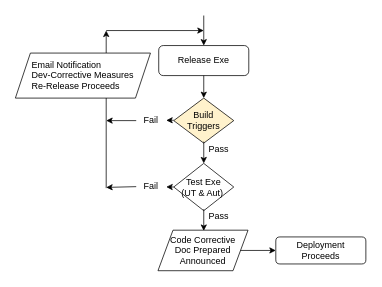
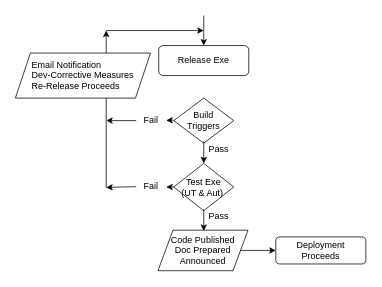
  <mxCell id="0" />
  <mxCell id="1" parent="0" />
  <mxCell id="2" value="Release Exe" style="rounded=1;whiteSpace=wrap;html=1;" parent="1" vertex="1"><mxGeometry x="211" y="60" width="120" height="40" as="geometry" /></mxCell>
- <mxCell id="3" value="Build &lt;br&gt;Triggers" style="rhombus;whiteSpace=wrap;html=1;fillColor=#fff2cc;" parent="1" vertex="1"><mxGeometry x="231" y="130" width="80" height="60" as="geometry" /></mxCell>
+ <mxCell id="3" value="Build &lt;br&gt;Triggers" style="rhombus;whiteSpace=wrap;html=1;" parent="1" vertex="1"><mxGeometry x="231" y="130" width="80" height="60" as="geometry" /></mxCell>
  <mxCell id="4" value="" style="endArrow=classic;html=1;exitX=0;exitY=0;exitDx=0;exitDy=0;entryX=0.5;entryY=0;entryDx=0;entryDy=0;" parent="1" source="5" edge="1"><mxGeometry width="50" height="50" relative="1" as="geometry"><mxPoint x="271" y="157" as="sourcePoint" /><mxPoint x="271" y="217" as="targetPoint" /></mxGeometry></mxCell>
  <mxCell id="5" value="Pass" style="text;html=1;strokeColor=none;fillColor=none;align=center;verticalAlign=middle;whiteSpace=wrap;rounded=0;" parent="1" vertex="1"><mxGeometry x="271" y="188" width="40" height="20" as="geometry" /></mxCell>
  <mxCell id="6" value="Test Exe&lt;br&gt;(UT &amp;amp; Aut)&amp;nbsp;" style="rhombus;whiteSpace=wrap;html=1;" parent="1" vertex="1"><mxGeometry x="231" y="217" width="80" height="63" as="geometry" /></mxCell>
  <mxCell id="7" value="" style="endArrow=classic;html=1;exitX=0;exitY=0;exitDx=0;exitDy=0;entryX=0.5;entryY=0;entryDx=0;entryDy=0;" parent="1" source="8" edge="1"><mxGeometry width="50" height="50" relative="1" as="geometry"><mxPoint x="271" y="247" as="sourcePoint" /><mxPoint x="271" y="307" as="targetPoint" /></mxGeometry></mxCell>
  <mxCell id="8" value="Pass" style="text;html=1;strokeColor=none;fillColor=none;align=center;verticalAlign=middle;whiteSpace=wrap;rounded=0;" parent="1" vertex="1"><mxGeometry x="271" y="278" width="40" height="20" as="geometry" /></mxCell>
- <mxCell id="9" value="Code Corrective&lt;br&gt;Doc Prepared&lt;br&gt;Announced" style="shape=parallelogram;perimeter=parallelogramPerimeter;whiteSpace=wrap;html=1;fixedSize=1;" parent="1" vertex="1"><mxGeometry x="210" y="306" width="120" height="54" as="geometry" /></mxCell>
+ <mxCell id="9" value="Code Published&lt;br&gt;Doc Prepared&lt;br&gt;Announced" style="shape=parallelogram;perimeter=parallelogramPerimeter;whiteSpace=wrap;html=1;fixedSize=1;" parent="1" vertex="1"><mxGeometry x="210" y="306" width="120" height="54" as="geometry" /></mxCell>
  <mxCell id="10" value="Deployment Proceeds" style="rounded=1;whiteSpace=wrap;html=1;" parent="1" vertex="1"><mxGeometry x="367" y="315" width="120" height="36" as="geometry" /></mxCell>
  <mxCell id="11" value="" style="endArrow=classic;html=1;exitX=1;exitY=0.5;exitDx=0;exitDy=0;entryX=0;entryY=0.5;entryDx=0;entryDy=0;" parent="1" source="9" target="10" edge="1"><mxGeometry width="50" height="50" relative="1" as="geometry"><mxPoint x="361" y="220" as="sourcePoint" /><mxPoint x="411" y="170" as="targetPoint" /></mxGeometry></mxCell>
- <mxCell id="12" value="" style="endArrow=classic;html=1;exitX=0.5;exitY=1;exitDx=0;exitDy=0;entryX=0.5;entryY=0;entryDx=0;entryDy=0;" parent="1" source="2" target="3" edge="1"><mxGeometry width="50" height="50" relative="1" as="geometry"><mxPoint x="361" y="220" as="sourcePoint" /><mxPoint x="411" y="170" as="targetPoint" /></mxGeometry></mxCell>
  <mxCell id="13" value="" style="endArrow=classic;html=1;exitX=0;exitY=0.5;exitDx=0;exitDy=0;" parent="1" source="21" edge="1"><mxGeometry width="50" height="50" relative="1" as="geometry"><mxPoint x="361" y="220" as="sourcePoint" /><mxPoint x="141" y="249" as="targetPoint" /></mxGeometry></mxCell>
  <mxCell id="14" value="" style="endArrow=classic;html=1;" parent="1" edge="1"><mxGeometry width="50" height="50" relative="1" as="geometry"><mxPoint x="141" y="250" as="sourcePoint" /><mxPoint x="141" y="40" as="targetPoint" /></mxGeometry></mxCell>
  <mxCell id="15" value="" style="endArrow=classic;html=1;exitX=0;exitY=0.5;exitDx=0;exitDy=0;" parent="1" source="19" edge="1"><mxGeometry width="50" height="50" relative="1" as="geometry"><mxPoint x="231" y="159.5" as="sourcePoint" /><mxPoint x="141" y="160" as="targetPoint" /></mxGeometry></mxCell>
  <mxCell id="16" value="&lt;div style=&quot;text-align: left&quot;&gt;&lt;span&gt;Email Notification&lt;/span&gt;&lt;/div&gt;Dev-Corrective Measures&lt;br&gt;&lt;div style=&quot;text-align: left&quot;&gt;&lt;span&gt;Re-Release Proceeds&lt;/span&gt;&lt;/div&gt;" style="shape=parallelogram;perimeter=parallelogramPerimeter;whiteSpace=wrap;html=1;fixedSize=1;" parent="1" vertex="1"><mxGeometry x="20" y="70" width="180" height="60" as="geometry" /></mxCell>
  <mxCell id="17" value="" style="endArrow=classic;html=1;" parent="1" target="2" edge="1"><mxGeometry width="50" height="50" relative="1" as="geometry"><mxPoint x="271" y="20" as="sourcePoint" /><mxPoint x="411" y="140" as="targetPoint" /></mxGeometry></mxCell>
  <mxCell id="18" value="" style="endArrow=classic;html=1;" parent="1" edge="1"><mxGeometry width="50" height="50" relative="1" as="geometry"><mxPoint x="141" y="40" as="sourcePoint" /><mxPoint x="271" y="40" as="targetPoint" /></mxGeometry></mxCell>
  <mxCell id="19" value="Fail" style="text;html=1;strokeColor=none;fillColor=none;align=center;verticalAlign=middle;whiteSpace=wrap;rounded=0;" parent="1" vertex="1"><mxGeometry x="181" y="150" width="40" height="20" as="geometry" /></mxCell>
  <mxCell id="20" value="" style="endArrow=classic;html=1;exitX=0;exitY=0.5;exitDx=0;exitDy=0;" parent="1" target="19" edge="1"><mxGeometry width="50" height="50" relative="1" as="geometry"><mxPoint x="231" y="159.5" as="sourcePoint" /><mxPoint x="141" y="160" as="targetPoint" /></mxGeometry></mxCell>
  <mxCell id="21" value="Fail" style="text;html=1;strokeColor=none;fillColor=none;align=center;verticalAlign=middle;whiteSpace=wrap;rounded=0;" parent="1" vertex="1"><mxGeometry x="181" y="238" width="40" height="20" as="geometry" /></mxCell>
  <mxCell id="22" value="" style="endArrow=classic;html=1;exitX=0;exitY=0.5;exitDx=0;exitDy=0;" parent="1" source="6" target="21" edge="1"><mxGeometry width="50" height="50" relative="1" as="geometry"><mxPoint x="231" y="248.5" as="sourcePoint" /><mxPoint x="141" y="249" as="targetPoint" /></mxGeometry></mxCell>
